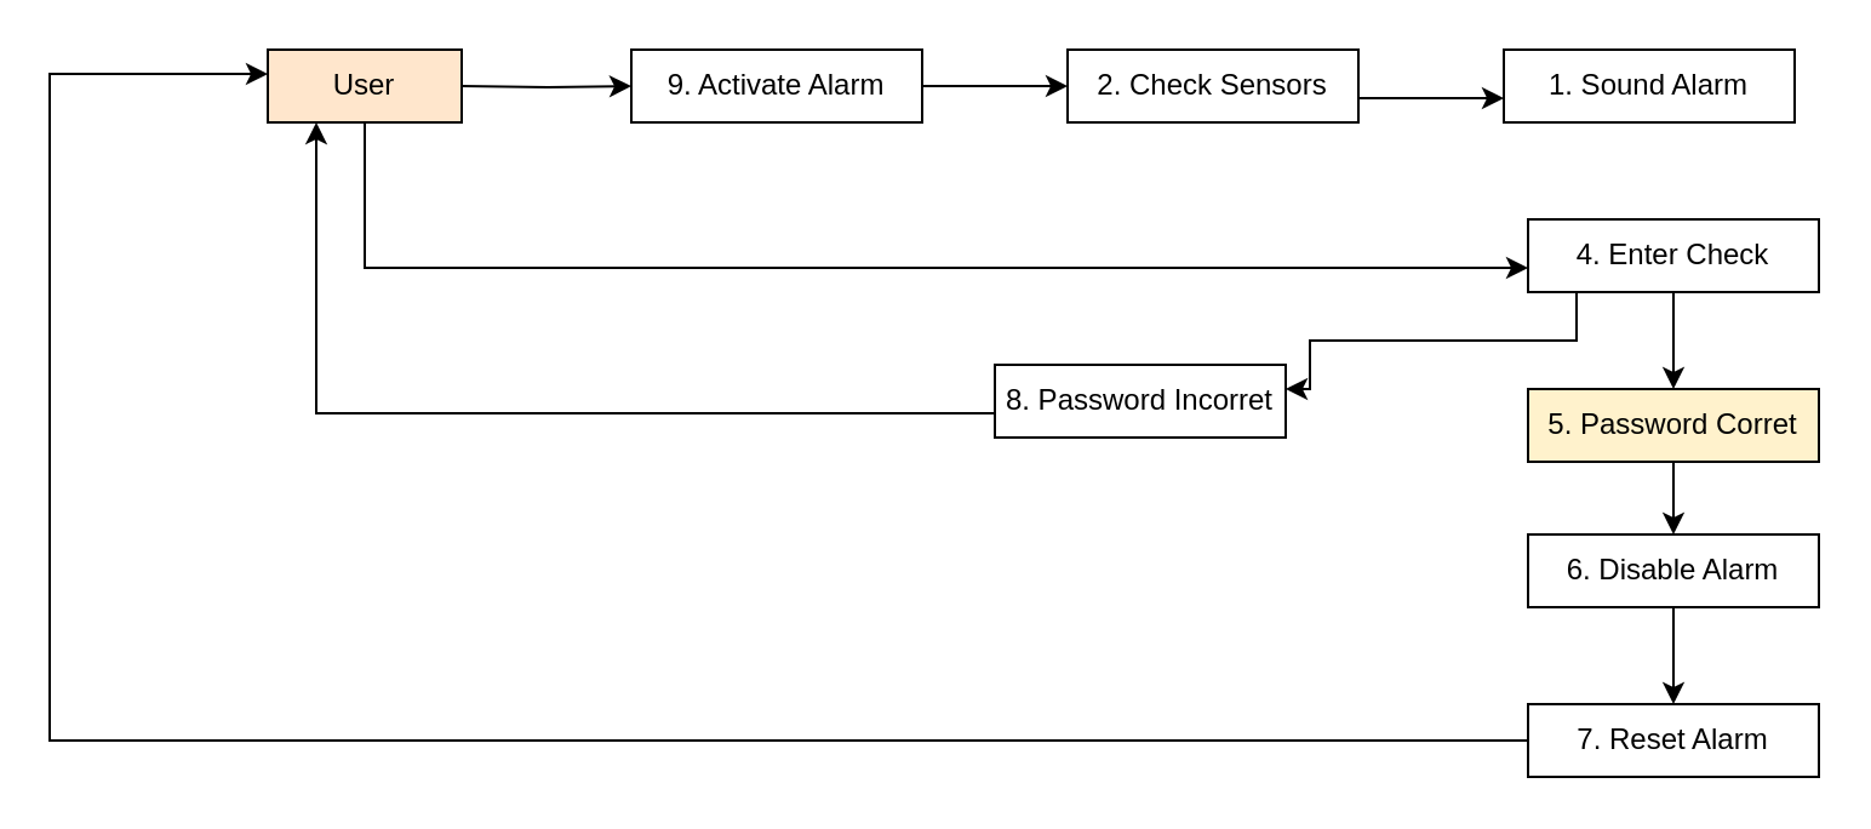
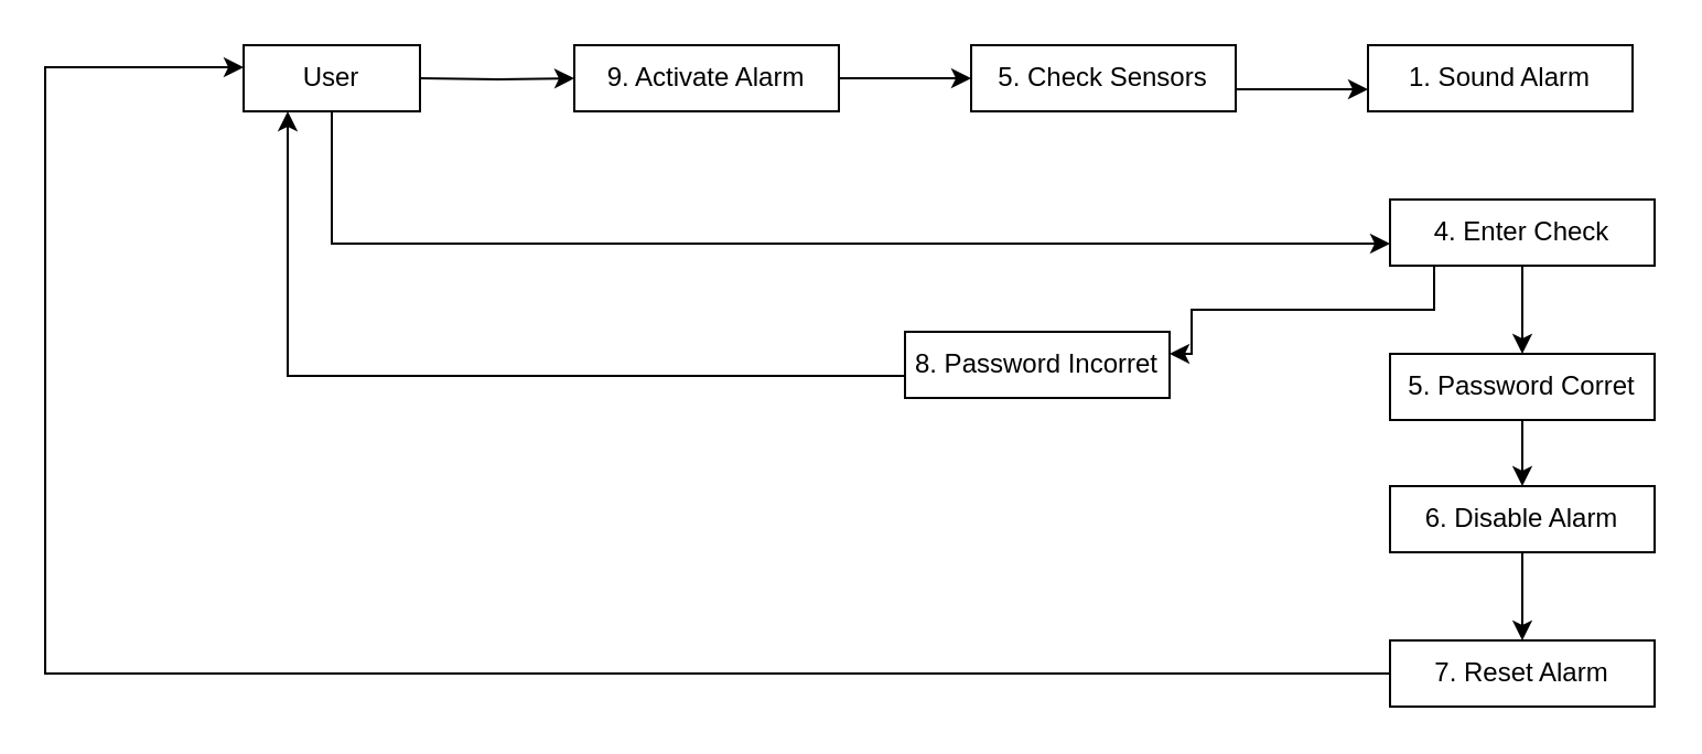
  <mxCell id="0" />
  <mxCell id="1" parent="0" />
- <mxCell id="2" value="User" style="rounded=0;whiteSpace=wrap;html=1;fillColor=#ffe6cc;" vertex="1" connectable="0" parent="1"><mxGeometry x="110" y="20" width="80" height="30" as="geometry" /></mxCell>
+ <mxCell id="2" value="User" style="rounded=0;whiteSpace=wrap;html=1;" vertex="1" connectable="0" parent="1"><mxGeometry x="110" y="20" width="80" height="30" as="geometry" /></mxCell>
  <mxCell id="3" value="9. Activate Alarm" style="rounded=0;whiteSpace=wrap;html=1;" vertex="1" connectable="0" parent="1"><mxGeometry x="260" y="20" width="120" height="30" as="geometry" /></mxCell>
- <mxCell id="4" value="2. Check Sensors" style="rounded=0;whiteSpace=wrap;html=1;" vertex="1" connectable="0" parent="1"><mxGeometry x="440" y="20" width="120" height="30" as="geometry" /></mxCell>
+ <mxCell id="4" value="5. Check Sensors" style="rounded=0;whiteSpace=wrap;html=1;" vertex="1" connectable="0" parent="1"><mxGeometry x="440" y="20" width="120" height="30" as="geometry" /></mxCell>
  <mxCell id="5" value="1. Sound Alarm" style="rounded=0;whiteSpace=wrap;html=1;" vertex="1" connectable="0" parent="1"><mxGeometry x="620" y="20" width="120" height="30" as="geometry" /></mxCell>
  <mxCell id="6" value="4. Enter Check" style="rounded=0;whiteSpace=wrap;html=1;" vertex="1" connectable="0" parent="1"><mxGeometry x="630" y="90" width="120" height="30" as="geometry" /></mxCell>
  <mxCell id="7" value="6. Disable Alarm" style="rounded=0;whiteSpace=wrap;html=1;" vertex="1" connectable="0" parent="1"><mxGeometry x="630" y="220" width="120" height="30" as="geometry" /></mxCell>
  <mxCell id="8" value="7. Reset Alarm" style="rounded=0;whiteSpace=wrap;html=1;" vertex="1" connectable="0" parent="1"><mxGeometry x="630" y="290" width="120" height="30" as="geometry" /></mxCell>
  <mxCell id="9" style="edgeStyle=orthogonalEdgeStyle;rounded=0;orthogonalLoop=1;jettySize=auto;html=1;entryX=0;entryY=0.5;entryDx=0;entryDy=0;entryPerimeter=0;" edge="1" parent="1" target="3"><mxGeometry relative="1" as="geometry"><mxPoint x="190" y="35" as="sourcePoint" /></mxGeometry></mxCell>
  <mxCell id="10" style="edgeStyle=orthogonalEdgeStyle;rounded=0;orthogonalLoop=1;jettySize=auto;html=1;entryX=0;entryY=0.5;entryDx=0;entryDy=0;entryPerimeter=0;" edge="1" parent="1"><mxGeometry relative="1" as="geometry"><mxPoint x="320" y="50" as="sourcePoint" /><mxPoint x="440" y="35" as="targetPoint" /><Array as="points"><mxPoint x="380" y="50" /><mxPoint x="380" y="35" /></Array></mxGeometry></mxCell>
  <mxCell id="11" style="edgeStyle=orthogonalEdgeStyle;rounded=0;orthogonalLoop=1;jettySize=auto;html=1;" edge="1" parent="1"><mxGeometry relative="1" as="geometry"><mxPoint x="560" y="30" as="sourcePoint" /><mxPoint x="620" y="40" as="targetPoint" /><Array as="points"><mxPoint x="560" y="40" /></Array></mxGeometry></mxCell>
  <mxCell id="12" style="edgeStyle=orthogonalEdgeStyle;rounded=0;orthogonalLoop=1;jettySize=auto;html=1;exitX=0;exitY=0.5;exitDx=0;exitDy=0;exitPerimeter=0;" edge="1" parent="1" source="8"><mxGeometry relative="1" as="geometry"><mxPoint x="110" y="30" as="targetPoint" /><Array as="points"><mxPoint x="20" y="305" /><mxPoint x="20" y="30" /></Array></mxGeometry></mxCell>
  <mxCell id="13" style="edgeStyle=orthogonalEdgeStyle;rounded=0;orthogonalLoop=1;jettySize=auto;html=1;" edge="1" parent="1"><mxGeometry relative="1" as="geometry"><mxPoint x="150" y="50" as="sourcePoint" /><mxPoint x="630" y="110" as="targetPoint" /><Array as="points"><mxPoint x="150" y="110" /></Array></mxGeometry></mxCell>
  <mxCell id="14" value="" style="endArrow=classic;html=1;" edge="1" parent="1"><mxGeometry width="50" height="50" relative="1" as="geometry"><mxPoint x="690" y="250" as="sourcePoint" /><mxPoint x="690" y="290" as="targetPoint" /></mxGeometry></mxCell>
- <mxCell id="15" value="5. Password Corret" style="rounded=0;whiteSpace=wrap;html=1;fillColor=#fff2cc;" vertex="1" connectable="0" parent="1"><mxGeometry x="630" y="160" width="120" height="30" as="geometry" /></mxCell>
+ <mxCell id="15" value="5. Password Corret" style="rounded=0;whiteSpace=wrap;html=1;" vertex="1" connectable="0" parent="1"><mxGeometry x="630" y="160" width="120" height="30" as="geometry" /></mxCell>
  <mxCell id="16" value="" style="endArrow=classic;html=1;" edge="1" parent="1"><mxGeometry width="50" height="50" relative="1" as="geometry"><mxPoint x="690" y="120" as="sourcePoint" /><mxPoint x="690" y="160" as="targetPoint" /></mxGeometry></mxCell>
  <mxCell id="17" value="" style="endArrow=classic;html=1;" edge="1" parent="1"><mxGeometry width="50" height="50" relative="1" as="geometry"><mxPoint x="690" y="190" as="sourcePoint" /><mxPoint x="690" y="220" as="targetPoint" /></mxGeometry></mxCell>
  <mxCell id="18" value="8. Password Incorret" style="rounded=0;whiteSpace=wrap;html=1;" vertex="1" connectable="0" parent="1"><mxGeometry x="410" y="150" width="120" height="30" as="geometry" /></mxCell>
  <mxCell id="19" style="edgeStyle=orthogonalEdgeStyle;rounded=0;orthogonalLoop=1;jettySize=auto;html=1;" edge="1" parent="1"><mxGeometry relative="1" as="geometry"><mxPoint x="650" y="120" as="sourcePoint" /><mxPoint x="530" y="160" as="targetPoint" /><Array as="points"><mxPoint x="650" y="140" /><mxPoint x="540" y="140" /></Array></mxGeometry></mxCell>
  <mxCell id="20" style="edgeStyle=orthogonalEdgeStyle;rounded=0;orthogonalLoop=1;jettySize=auto;html=1;" edge="1" parent="1"><mxGeometry relative="1" as="geometry"><mxPoint x="410" y="170" as="sourcePoint" /><mxPoint x="130" y="50" as="targetPoint" /><Array as="points"><mxPoint x="130" y="170" /></Array></mxGeometry></mxCell>
